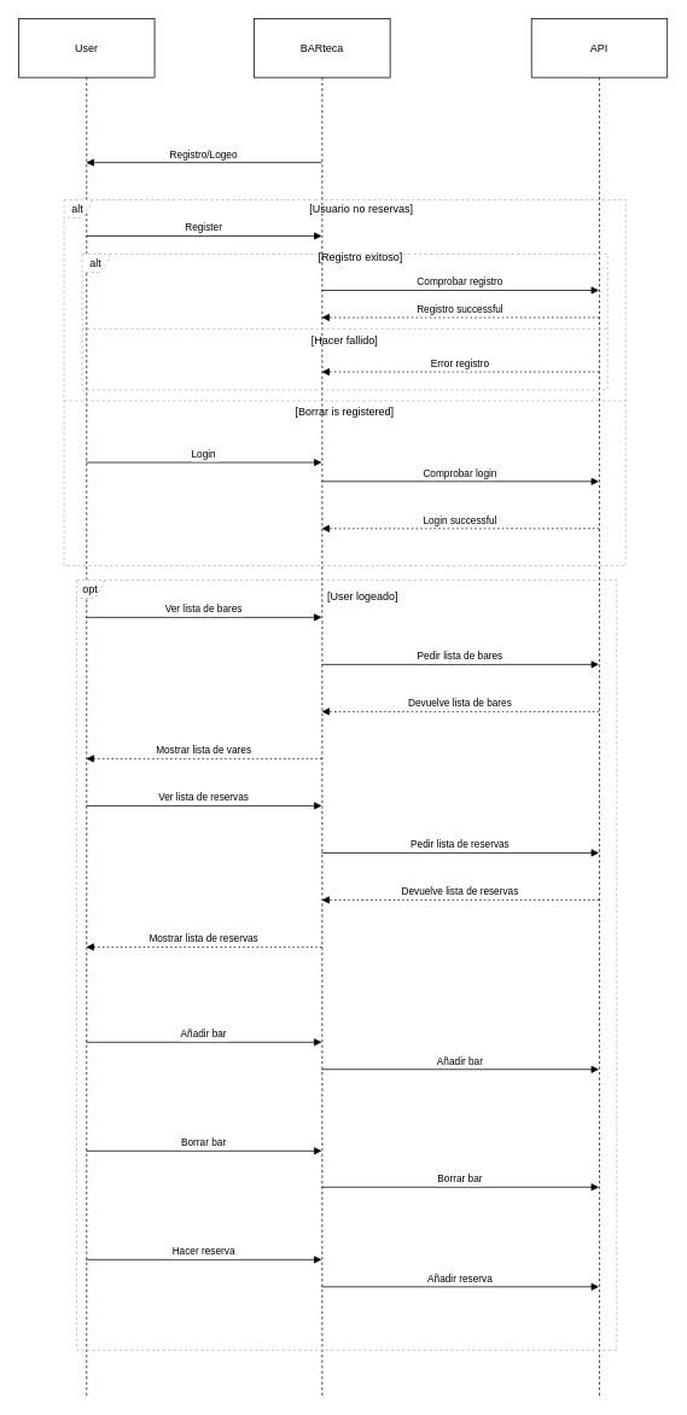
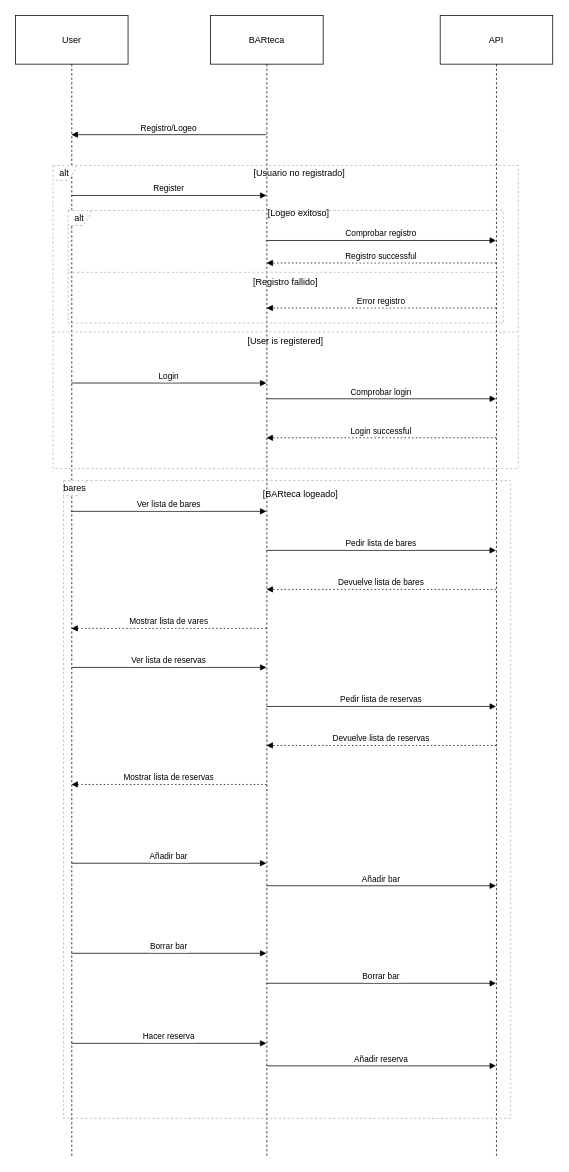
  <mxCell id="0" />
  <mxCell id="1" parent="0" />
  <mxCell id="2" value="User" style="shape=umlLifeline;perimeter=lifelinePerimeter;whiteSpace=wrap;container=1;dropTarget=0;collapsible=0;recursiveResize=0;outlineConnect=0;portConstraint=eastwest;newEdgeStyle={&quot;edgeStyle&quot;:&quot;elbowEdgeStyle&quot;,&quot;elbow&quot;:&quot;vertical&quot;,&quot;curved&quot;:0,&quot;rounded&quot;:0};size=65;" parent="1" vertex="1"><mxGeometry width="150" height="1520" as="geometry" x="20" y="20" /></mxCell>
  <mxCell id="3" value="BARteca" style="shape=umlLifeline;perimeter=lifelinePerimeter;whiteSpace=wrap;container=1;dropTarget=0;collapsible=0;recursiveResize=0;outlineConnect=0;portConstraint=eastwest;newEdgeStyle={&quot;edgeStyle&quot;:&quot;elbowEdgeStyle&quot;,&quot;elbow&quot;:&quot;vertical&quot;,&quot;curved&quot;:0,&quot;rounded&quot;:0};size=65;" parent="1" vertex="1"><mxGeometry x="280" width="150" height="1520" as="geometry" y="20" /></mxCell>
  <mxCell id="4" value="API" style="shape=umlLifeline;perimeter=lifelinePerimeter;whiteSpace=wrap;container=1;dropTarget=0;collapsible=0;recursiveResize=0;outlineConnect=0;portConstraint=eastwest;newEdgeStyle={&quot;edgeStyle&quot;:&quot;elbowEdgeStyle&quot;,&quot;elbow&quot;:&quot;vertical&quot;,&quot;curved&quot;:0,&quot;rounded&quot;:0};size=65;" parent="1" vertex="1"><mxGeometry x="586" width="150" height="1520" as="geometry" y="20" /></mxCell>
  <mxCell id="5" value="alt" style="shape=umlFrame;dashed=1;pointerEvents=0;dropTarget=0;strokeColor=#B3B3B3;height=20;width=30" parent="1" vertex="1"><mxGeometry x="70" y="220" width="620" height="404" as="geometry" /></mxCell>
- <mxCell id="6" value="[Usuario no reservas]" style="text;strokeColor=none;fillColor=none;align=center;verticalAlign=middle;whiteSpace=wrap;" parent="5" vertex="1"><mxGeometry x="37.052" width="582.948" height="20" as="geometry" /></mxCell>
- <mxCell id="7" value="[Borrar is registered]" style="shape=line;dashed=1;whiteSpace=wrap;verticalAlign=top;labelPosition=center;verticalLabelPosition=middle;align=center;strokeColor=#B3B3B3;" parent="5" vertex="1"><mxGeometry y="220" width="620" height="4" as="geometry" /></mxCell>
- <mxCell id="8" value="opt" style="shape=umlFrame;dashed=1;pointerEvents=0;dropTarget=0;strokeColor=#B3B3B3;height=20;width=30" parent="1" vertex="1"><mxGeometry x="84" y="640" width="596" height="850" as="geometry" /></mxCell>
- <mxCell id="9" value="[User logeado]" style="text;strokeColor=none;fillColor=none;align=center;verticalAlign=middle;whiteSpace=wrap;" parent="8" vertex="1"><mxGeometry x="35.618" width="560.382" height="36.797" as="geometry" /></mxCell>
+ <mxCell id="6" value="[Usuario no registrado]" style="text;strokeColor=none;fillColor=none;align=center;verticalAlign=middle;whiteSpace=wrap;" parent="5" vertex="1"><mxGeometry x="37.052" width="582.948" height="20" as="geometry" /></mxCell>
+ <mxCell id="7" value="[User is registered]" style="shape=line;dashed=1;whiteSpace=wrap;verticalAlign=top;labelPosition=center;verticalLabelPosition=middle;align=center;strokeColor=#B3B3B3;" parent="5" vertex="1"><mxGeometry y="220" width="620" height="4" as="geometry" /></mxCell>
+ <mxCell id="8" value="bares" style="shape=umlFrame;dashed=1;pointerEvents=0;dropTarget=0;strokeColor=#B3B3B3;height=20;width=30" parent="1" vertex="1"><mxGeometry x="84" y="640" width="596" height="850" as="geometry" /></mxCell>
+ <mxCell id="9" value="[BARteca logeado]" style="text;strokeColor=none;fillColor=none;align=center;verticalAlign=middle;whiteSpace=wrap;" parent="8" vertex="1"><mxGeometry x="35.618" width="560.382" height="36.797" as="geometry" /></mxCell>
  <mxCell id="10" value="Registro/Logeo" style="verticalAlign=bottom;endArrow=block;edgeStyle=elbowEdgeStyle;elbow=horizontal;curved=0;rounded=0;" parent="1" source="3" target="2" edge="1"><mxGeometry relative="1" as="geometry"><Array as="points"><mxPoint x="229" y="179" /></Array></mxGeometry></mxCell>
  <mxCell id="11" value="Register" style="verticalAlign=bottom;endArrow=block;edgeStyle=elbowEdgeStyle;elbow=vertical;curved=0;rounded=0;" parent="1" source="2" target="3" edge="1"><mxGeometry relative="1" as="geometry"><Array as="points"><mxPoint x="229" y="260" /></Array></mxGeometry></mxCell>
  <mxCell id="12" value="Comprobar registro" style="verticalAlign=bottom;endArrow=block;edgeStyle=elbowEdgeStyle;elbow=vertical;curved=0;rounded=0;" parent="1" source="3" target="4" edge="1"><mxGeometry relative="1" as="geometry"><Array as="points"><mxPoint x="473.5" y="320" /></Array><mxPoint x="346" y="320" as="sourcePoint" /><mxPoint x="580" y="320" as="targetPoint" /></mxGeometry></mxCell>
  <mxCell id="13" value="Registro successful" style="verticalAlign=bottom;endArrow=block;edgeStyle=elbowEdgeStyle;elbow=vertical;curved=0;rounded=0;dashed=1;dashPattern=2 3;" parent="1" source="4" target="3" edge="1"><mxGeometry relative="1" as="geometry"><Array as="points"><mxPoint x="470" y="350" /></Array><mxPoint x="576.5" y="350" as="sourcePoint" /><mxPoint x="342.5" y="350" as="targetPoint" /></mxGeometry></mxCell>
  <mxCell id="14" value="Login" style="verticalAlign=bottom;endArrow=block;edgeStyle=elbowEdgeStyle;elbow=vertical;curved=0;rounded=0;" parent="1" target="3" edge="1"><mxGeometry relative="1" as="geometry"><Array as="points"><mxPoint x="229" y="510" /></Array><mxPoint x="94.5" y="510" as="sourcePoint" /><mxPoint x="342.5" y="510" as="targetPoint" /></mxGeometry></mxCell>
  <mxCell id="15" value="Comprobar login" style="verticalAlign=bottom;endArrow=block;edgeStyle=elbowEdgeStyle;elbow=vertical;curved=0;rounded=0;" parent="1" source="3" target="4" edge="1"><mxGeometry relative="1" as="geometry"><Array as="points"><mxPoint x="470" y="531" /></Array></mxGeometry></mxCell>
  <mxCell id="16" value="Login successful" style="verticalAlign=bottom;endArrow=block;edgeStyle=elbowEdgeStyle;elbow=vertical;curved=0;rounded=0;dashed=1;dashPattern=2 3;" parent="1" source="4" target="3" edge="1"><mxGeometry relative="1" as="geometry"><Array as="points"><mxPoint x="470" y="583" /></Array></mxGeometry></mxCell>
  <mxCell id="17" value="Ver lista de bares" style="verticalAlign=bottom;endArrow=block;edgeStyle=elbowEdgeStyle;elbow=vertical;curved=0;rounded=0;" parent="1" target="3" edge="1"><mxGeometry relative="1" as="geometry"><Array as="points"><mxPoint x="229" y="681" /></Array><mxPoint x="94.5" y="681" as="sourcePoint" /><mxPoint x="342.5" y="681" as="targetPoint" /></mxGeometry></mxCell>
  <mxCell id="18" value="Pedir lista de bares" style="verticalAlign=bottom;endArrow=block;edgeStyle=elbowEdgeStyle;elbow=vertical;curved=0;rounded=0;" parent="1" source="3" target="4" edge="1"><mxGeometry relative="1" as="geometry"><Array as="points"><mxPoint x="470" y="733" /></Array><mxPoint x="342.5" y="733" as="sourcePoint" /><mxPoint x="576.5" y="733" as="targetPoint" /></mxGeometry></mxCell>
  <mxCell id="19" value="Devuelve lista de bares" style="verticalAlign=bottom;endArrow=block;edgeStyle=elbowEdgeStyle;elbow=vertical;curved=0;rounded=0;dashed=1;dashPattern=2 3;" parent="1" source="4" target="3" edge="1"><mxGeometry relative="1" as="geometry"><Array as="points"><mxPoint x="470" y="785" /></Array><mxPoint x="576.5" y="785" as="sourcePoint" /><mxPoint x="342.5" y="785" as="targetPoint" /></mxGeometry></mxCell>
  <mxCell id="20" value="Mostrar lista de vares" style="verticalAlign=bottom;endArrow=block;edgeStyle=elbowEdgeStyle;elbow=vertical;curved=0;rounded=0;dashed=1;dashPattern=2 3;" parent="1" source="3" edge="1"><mxGeometry relative="1" as="geometry"><Array as="points"><mxPoint x="229" y="837" /></Array><mxPoint x="342.5" y="837" as="sourcePoint" /><mxPoint x="94.5" y="837" as="targetPoint" /></mxGeometry></mxCell>
  <mxCell id="21" value="Ver lista de reservas" style="verticalAlign=bottom;endArrow=block;edgeStyle=elbowEdgeStyle;elbow=vertical;curved=0;rounded=0;" parent="1" target="3" edge="1"><mxGeometry relative="1" as="geometry"><Array as="points"><mxPoint x="229" y="889" /></Array><mxPoint x="94.5" y="889" as="sourcePoint" /><mxPoint x="342.5" y="889" as="targetPoint" /></mxGeometry></mxCell>
  <mxCell id="22" value="Pedir lista de reservas" style="verticalAlign=bottom;endArrow=block;edgeStyle=elbowEdgeStyle;elbow=vertical;curved=0;rounded=0;" parent="1" source="3" target="4" edge="1"><mxGeometry relative="1" as="geometry"><Array as="points"><mxPoint x="470" y="941" /></Array><mxPoint x="342.5" y="941" as="sourcePoint" /><mxPoint x="576.5" y="941" as="targetPoint" /></mxGeometry></mxCell>
  <mxCell id="23" value="Devuelve lista de reservas" style="verticalAlign=bottom;endArrow=block;edgeStyle=elbowEdgeStyle;elbow=vertical;curved=0;rounded=0;dashed=1;dashPattern=2 3;" parent="1" source="4" target="3" edge="1"><mxGeometry relative="1" as="geometry"><Array as="points"><mxPoint x="470" y="993" /></Array><mxPoint x="576.5" y="993" as="sourcePoint" /><mxPoint x="342.5" y="993" as="targetPoint" /></mxGeometry></mxCell>
  <mxCell id="24" value="Mostrar lista de reservas" style="verticalAlign=bottom;endArrow=block;edgeStyle=elbowEdgeStyle;elbow=vertical;curved=0;rounded=0;dashed=1;dashPattern=2 3;" parent="1" source="3" edge="1"><mxGeometry relative="1" as="geometry"><Array as="points"><mxPoint x="229" y="1045" /></Array><mxPoint x="342.5" y="1045" as="sourcePoint" /><mxPoint x="94.5" y="1045" as="targetPoint" /></mxGeometry></mxCell>
  <mxCell id="25" value="alt" style="shape=umlFrame;dashed=1;pointerEvents=0;dropTarget=0;strokeColor=#B3B3B3;height=20;width=30" parent="1" vertex="1"><mxGeometry x="90" y="280" width="580" height="150" as="geometry" /></mxCell>
- <mxCell id="26" value="[Registro exitoso]" style="text;strokeColor=none;fillColor=none;align=center;verticalAlign=middle;whiteSpace=wrap;" parent="25" vertex="1"><mxGeometry x="34.661" width="545.339" height="7.426" as="geometry" /></mxCell>
- <mxCell id="27" value="[Hacer fallido]" style="shape=line;dashed=1;whiteSpace=wrap;verticalAlign=top;labelPosition=center;verticalLabelPosition=middle;align=center;strokeColor=#B3B3B3;" parent="25" vertex="1"><mxGeometry y="81.683" width="580.0" height="1.485" as="geometry" /></mxCell>
+ <mxCell id="26" value="[Logeo exitoso]" style="text;strokeColor=none;fillColor=none;align=center;verticalAlign=middle;whiteSpace=wrap;" parent="25" vertex="1"><mxGeometry x="34.661" width="545.339" height="7.426" as="geometry" /></mxCell>
+ <mxCell id="27" value="[Registro fallido]" style="shape=line;dashed=1;whiteSpace=wrap;verticalAlign=top;labelPosition=center;verticalLabelPosition=middle;align=center;strokeColor=#B3B3B3;" parent="25" vertex="1"><mxGeometry y="81.683" width="580.0" height="1.485" as="geometry" /></mxCell>
  <mxCell id="28" value="Error registro" style="verticalAlign=bottom;endArrow=block;edgeStyle=elbowEdgeStyle;elbow=vertical;curved=0;rounded=0;dashed=1;dashPattern=2 3;" parent="1" source="4" target="3" edge="1"><mxGeometry relative="1" as="geometry"><Array as="points"><mxPoint x="467.5" y="410" /></Array><mxPoint x="574" y="410" as="sourcePoint" /><mxPoint x="340" y="410" as="targetPoint" /></mxGeometry></mxCell>
  <mxCell id="29" value="Añadir bar" style="verticalAlign=bottom;endArrow=block;edgeStyle=elbowEdgeStyle;elbow=horizontal;curved=0;rounded=0;" parent="1" source="2" target="3" edge="1"><mxGeometry relative="1" as="geometry"><Array as="points"><mxPoint x="224.5" y="1150" /></Array><mxPoint x="90" y="1150" as="sourcePoint" /><mxPoint x="338" y="1150" as="targetPoint" /><mxPoint as="offset" /></mxGeometry></mxCell>
  <mxCell id="30" value="Añadir bar" style="verticalAlign=bottom;endArrow=block;edgeStyle=elbowEdgeStyle;elbow=vertical;curved=0;rounded=0;" parent="1" source="3" target="4" edge="1"><mxGeometry relative="1" as="geometry"><Array as="points"><mxPoint x="472.5" y="1180" /></Array><mxPoint x="338" y="1180" as="sourcePoint" /><mxPoint x="586" y="1180" as="targetPoint" /></mxGeometry></mxCell>
  <mxCell id="31" value="Borrar bar" style="verticalAlign=bottom;endArrow=block;edgeStyle=elbowEdgeStyle;elbow=horizontal;curved=0;rounded=0;" parent="1" source="2" target="3" edge="1"><mxGeometry relative="1" as="geometry"><Array as="points"><mxPoint x="234.5" y="1270" /></Array><mxPoint x="100" y="1270" as="sourcePoint" /><mxPoint x="348" y="1270" as="targetPoint" /></mxGeometry></mxCell>
  <mxCell id="32" value="Borrar bar" style="verticalAlign=bottom;endArrow=block;edgeStyle=elbowEdgeStyle;elbow=vertical;curved=0;rounded=0;" parent="1" source="3" target="4" edge="1"><mxGeometry relative="1" as="geometry"><Array as="points"><mxPoint x="472.5" y="1310" /></Array><mxPoint x="338" y="1310" as="sourcePoint" /><mxPoint x="586" y="1310" as="targetPoint" /></mxGeometry></mxCell>
  <mxCell id="33" value="Hacer reserva" style="verticalAlign=bottom;endArrow=block;edgeStyle=elbowEdgeStyle;elbow=horizontal;curved=0;rounded=0;" parent="1" target="3" edge="1"><mxGeometry relative="1" as="geometry"><Array as="points"><mxPoint x="224.5" y="1390" /></Array><mxPoint x="94.5" y="1390" as="sourcePoint" /><mxPoint x="342.5" y="1390" as="targetPoint" /></mxGeometry></mxCell>
  <mxCell id="34" value="Añadir reserva" style="verticalAlign=bottom;endArrow=block;edgeStyle=elbowEdgeStyle;elbow=vertical;curved=0;rounded=0;" parent="1" source="3" target="4" edge="1"><mxGeometry relative="1" as="geometry"><Array as="points"><mxPoint x="466.5" y="1420" /></Array><mxPoint x="332" y="1420" as="sourcePoint" /><mxPoint x="580" y="1420" as="targetPoint" /></mxGeometry></mxCell>
